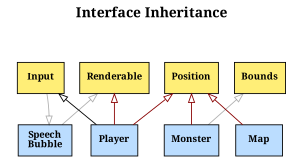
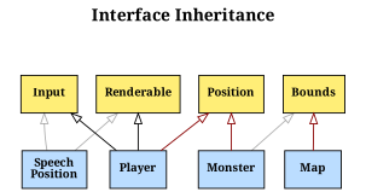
  digraph {
    fontname="Noto Serif"
    fontsize=16
    label=<<b>Interface Inheritance<br /></b>>
    labelloc=top
    splines=polyline
    node [fillcolor="#ffee77" fontname="Noto Serif" fontsize=11 shape=box style=filled]
    edge [arrowtail=empty color="#0000004f" dir=back fontname="Noto Serif"]
    n1 [label=<<b>Renderable</b><br align="left"/>>]
    n2 [label=<<b>Position</b><br align="left"/>>]
    n3 [label=<<b>Input</b><br align="left"/>>]
    n4 [label=<<b>Bounds</b><br align="left"/>>]
    n5 [fillcolor="#bbddff" label=<<b>Monster</b><br align="left"/>>]
-   n6 [fillcolor="#bbddff" label=<<b>Speech<br />Bubble</b><br align="left"/>>]
+   n6 [fillcolor="#bbddff" label=<<b>Speech<br />Position</b><br align="left"/>>]
    n7 [fillcolor="#bbddff" label=<<b>Map</b><br align="left"/>>]
    n8 [fillcolor="#bbddff" label=<<b>Player</b><br align="left"/>>]
    subgraph cluster_1 {
      label=""
      pencolor=transparent
      n1
      n2
      n3
      n4
    }
    subgraph sub_2 {
      n1
      n2
      n3
      n5
      n6
    }
    subgraph sub_3 {
      n1
      n4
      n7
    }
    n1 -> n6
-   n1 -> n8 [color="#880000"]
+   n1 -> n8 [color=""]
    n2 -> n5 [color="#880000"]
    n2 -> n8 [color="#880000"]
-   n6 -> n3
+   n3 -> n6
    n3 -> n8 [color=""]
    n4 -> n5
-   n2 -> n7 [color="#880000"]
+   n4 -> n7 [color="#880000"]
  }
